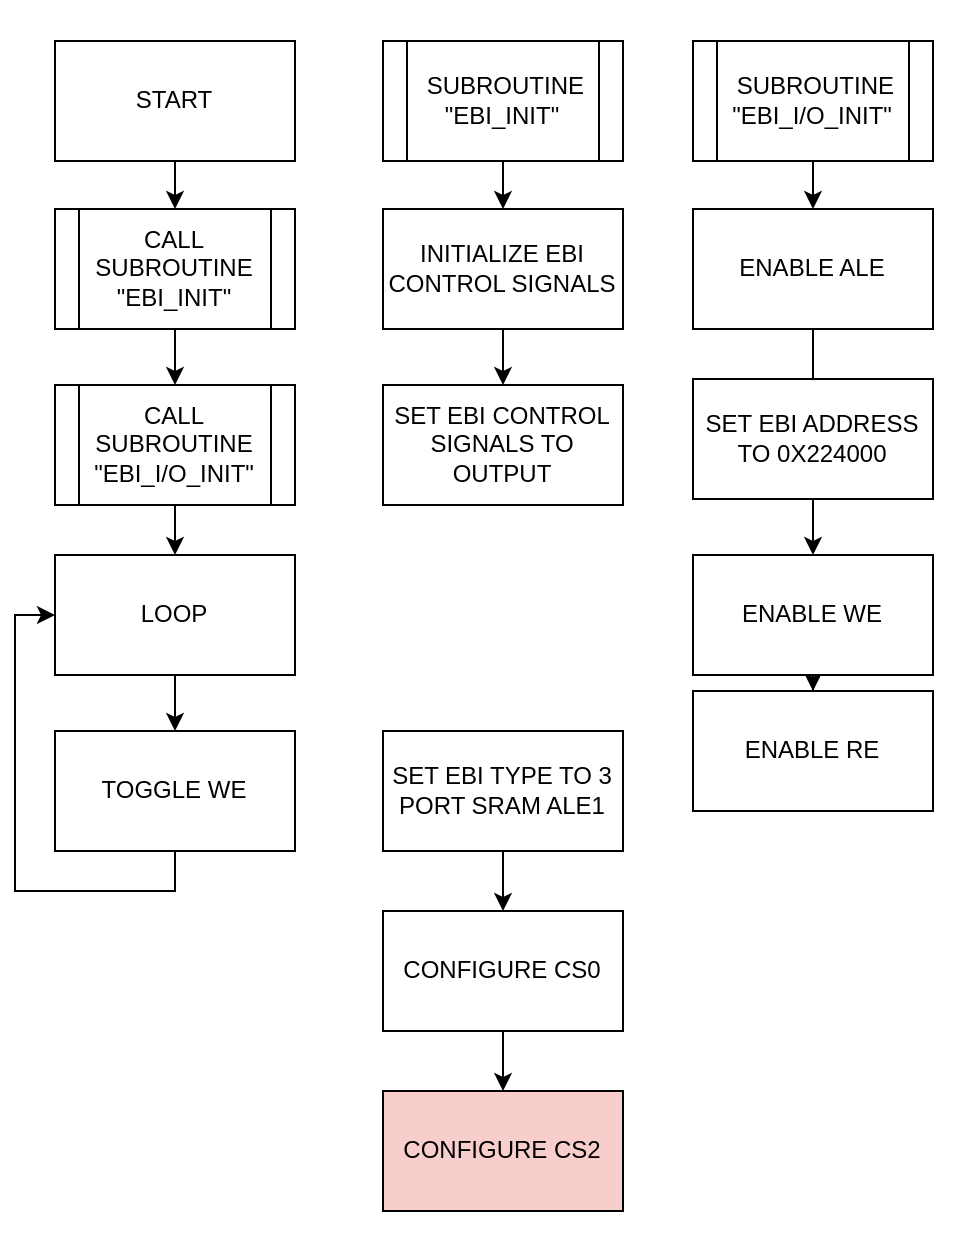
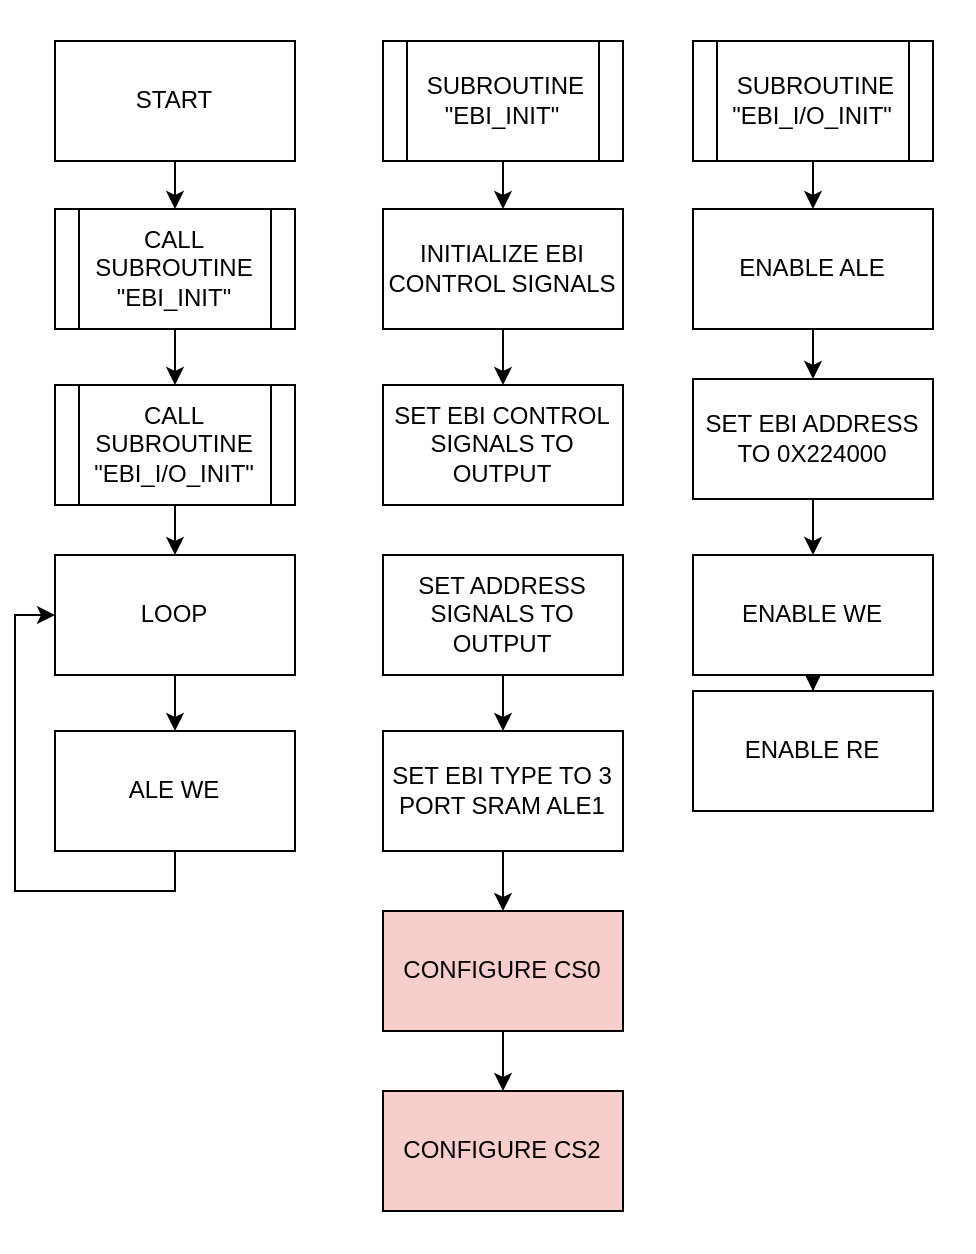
  <mxCell id="0" />
  <mxCell id="1" parent="0" />
  <mxCell id="2" value="" style="edgeStyle=orthogonalEdgeStyle;rounded=0;orthogonalLoop=1;jettySize=auto;html=1;" edge="1" parent="1" source="3" target="5"><mxGeometry relative="1" as="geometry" /></mxCell>
  <mxCell id="3" value="START" style="rounded=0;whiteSpace=wrap;html=1;" vertex="1" parent="1"><mxGeometry x="20" y="20" width="120" height="60" as="geometry" /></mxCell>
  <mxCell id="4" value="" style="edgeStyle=orthogonalEdgeStyle;rounded=0;orthogonalLoop=1;jettySize=auto;html=1;" edge="1" parent="1" source="5" target="27"><mxGeometry relative="1" as="geometry" /></mxCell>
  <mxCell id="5" value="CALL SUBROUTINE &quot;EBI_INIT&quot;" style="shape=process;whiteSpace=wrap;html=1;backgroundOutline=1;rounded=0;" vertex="1" parent="1"><mxGeometry x="20" y="104" width="120" height="60" as="geometry" /></mxCell>
  <mxCell id="6" value="" style="edgeStyle=orthogonalEdgeStyle;rounded=0;orthogonalLoop=1;jettySize=auto;html=1;" edge="1" parent="1" source="7" target="9"><mxGeometry relative="1" as="geometry" /></mxCell>
  <mxCell id="7" value="&amp;nbsp;SUBROUTINE &quot;EBI_INIT&quot;" style="shape=process;whiteSpace=wrap;html=1;backgroundOutline=1;rounded=0;" vertex="1" parent="1"><mxGeometry x="184" y="20" width="120" height="60" as="geometry" /></mxCell>
  <mxCell id="8" value="" style="edgeStyle=orthogonalEdgeStyle;rounded=0;orthogonalLoop=1;jettySize=auto;html=1;" edge="1" parent="1" source="9" target="10"><mxGeometry relative="1" as="geometry" /></mxCell>
  <mxCell id="9" value="INITIALIZE EBI CONTROL SIGNALS" style="whiteSpace=wrap;html=1;rounded=0;" vertex="1" parent="1"><mxGeometry x="184" y="104" width="120" height="60" as="geometry" /></mxCell>
  <mxCell id="10" value="SET EBI CONTROL SIGNALS TO OUTPUT" style="whiteSpace=wrap;html=1;rounded=0;" vertex="1" parent="1"><mxGeometry x="184" y="192" width="120" height="60" as="geometry" /></mxCell>
+ <mxCell id="11" value="" style="edgeStyle=orthogonalEdgeStyle;rounded=0;orthogonalLoop=1;jettySize=auto;html=1;" edge="1" parent="1" source="12" target="14"><mxGeometry relative="1" as="geometry" /></mxCell>
+ <mxCell id="12" value="SET ADDRESS SIGNALS TO OUTPUT" style="whiteSpace=wrap;html=1;rounded=0;" vertex="1" parent="1"><mxGeometry x="184" y="277" width="120" height="60" as="geometry" /></mxCell>
  <mxCell id="13" value="" style="edgeStyle=orthogonalEdgeStyle;rounded=0;orthogonalLoop=1;jettySize=auto;html=1;" edge="1" parent="1" source="14" target="16"><mxGeometry relative="1" as="geometry" /></mxCell>
  <mxCell id="14" value="SET EBI TYPE TO 3 PORT SRAM ALE1" style="whiteSpace=wrap;html=1;rounded=0;" vertex="1" parent="1"><mxGeometry x="184" y="365" width="120" height="60" as="geometry" /></mxCell>
  <mxCell id="15" value="" style="edgeStyle=orthogonalEdgeStyle;rounded=0;orthogonalLoop=1;jettySize=auto;html=1;" edge="1" parent="1" source="16" target="17"><mxGeometry relative="1" as="geometry" /></mxCell>
- <mxCell id="16" value="CONFIGURE CS0" style="whiteSpace=wrap;html=1;rounded=0;" vertex="1" parent="1"><mxGeometry x="184" y="455" width="120" height="60" as="geometry" /></mxCell>
+ <mxCell id="16" value="CONFIGURE CS0" style="whiteSpace=wrap;html=1;rounded=0;fillColor=#f8cecc;" vertex="1" parent="1"><mxGeometry x="184" y="455" width="120" height="60" as="geometry" /></mxCell>
  <mxCell id="17" value="CONFIGURE CS2" style="whiteSpace=wrap;html=1;rounded=0;fillColor=#f8cecc;" vertex="1" parent="1"><mxGeometry x="184" y="545" width="120" height="60" as="geometry" /></mxCell>
  <mxCell id="18" value="" style="edgeStyle=orthogonalEdgeStyle;rounded=0;orthogonalLoop=1;jettySize=auto;html=1;" edge="1" parent="1" source="19" target="32"><mxGeometry relative="1" as="geometry" /></mxCell>
  <mxCell id="19" value="LOOP" style="whiteSpace=wrap;html=1;rounded=0;" vertex="1" parent="1"><mxGeometry x="20" y="277" width="120" height="60" as="geometry" /></mxCell>
  <mxCell id="20" style="edgeStyle=orthogonalEdgeStyle;rounded=0;orthogonalLoop=1;jettySize=auto;html=1;exitX=0.5;exitY=1;exitDx=0;exitDy=0;entryX=0.5;entryY=0;entryDx=0;entryDy=0;" edge="1" parent="1" source="21" target="23"><mxGeometry relative="1" as="geometry" /></mxCell>
  <mxCell id="21" value="&amp;nbsp;SUBROUTINE &quot;EBI_I/O_INIT&quot;" style="shape=process;whiteSpace=wrap;html=1;backgroundOutline=1;rounded=0;" vertex="1" parent="1"><mxGeometry x="339" y="20" width="120" height="60" as="geometry" /></mxCell>
- <mxCell id="22" style="edgeStyle=orthogonalEdgeStyle;rounded=0;orthogonalLoop=1;jettySize=auto;html=1;exitX=0.5;exitY=1;exitDx=0;exitDy=0;entryX=0.5;entryY=0;entryDx=0;entryDy=0;endArrow=none;" edge="1" parent="1" source="23" target="25"><mxGeometry relative="1" as="geometry" /></mxCell>
+ <mxCell id="22" style="edgeStyle=orthogonalEdgeStyle;rounded=0;orthogonalLoop=1;jettySize=auto;html=1;exitX=0.5;exitY=1;exitDx=0;exitDy=0;entryX=0.5;entryY=0;entryDx=0;entryDy=0;" edge="1" parent="1" source="23" target="25"><mxGeometry relative="1" as="geometry" /></mxCell>
  <mxCell id="23" value="ENABLE ALE" style="whiteSpace=wrap;html=1;rounded=0;" vertex="1" parent="1"><mxGeometry x="339" y="104" width="120" height="60" as="geometry" /></mxCell>
  <mxCell id="24" value="" style="edgeStyle=orthogonalEdgeStyle;rounded=0;orthogonalLoop=1;jettySize=auto;html=1;" edge="1" parent="1" source="25" target="29"><mxGeometry relative="1" as="geometry" /></mxCell>
  <mxCell id="25" value="SET EBI ADDRESS TO 0X224000" style="whiteSpace=wrap;html=1;rounded=0;" vertex="1" parent="1"><mxGeometry x="339" y="189" width="120" height="60" as="geometry" /></mxCell>
  <mxCell id="26" style="edgeStyle=orthogonalEdgeStyle;rounded=0;orthogonalLoop=1;jettySize=auto;html=1;exitX=0.5;exitY=1;exitDx=0;exitDy=0;entryX=0.5;entryY=0;entryDx=0;entryDy=0;" edge="1" parent="1" source="27" target="19"><mxGeometry relative="1" as="geometry" /></mxCell>
  <mxCell id="27" value="CALL SUBROUTINE &quot;EBI_I/O_INIT&quot;" style="shape=process;whiteSpace=wrap;html=1;backgroundOutline=1;rounded=0;" vertex="1" parent="1"><mxGeometry x="20" y="192" width="120" height="60" as="geometry" /></mxCell>
  <mxCell id="28" value="" style="edgeStyle=orthogonalEdgeStyle;rounded=0;orthogonalLoop=1;jettySize=auto;html=1;" edge="1" parent="1" source="29" target="30"><mxGeometry relative="1" as="geometry" /></mxCell>
  <mxCell id="29" value="ENABLE WE" style="whiteSpace=wrap;html=1;rounded=0;" vertex="1" parent="1"><mxGeometry x="339" y="277" width="120" height="60" as="geometry" /></mxCell>
  <mxCell id="30" value="ENABLE RE" style="whiteSpace=wrap;html=1;rounded=0;" vertex="1" parent="1"><mxGeometry x="339" y="345" width="120" height="60" as="geometry" /></mxCell>
  <mxCell id="31" style="edgeStyle=orthogonalEdgeStyle;rounded=0;orthogonalLoop=1;jettySize=auto;html=1;exitX=0.5;exitY=1;exitDx=0;exitDy=0;entryX=0;entryY=0.5;entryDx=0;entryDy=0;" edge="1" parent="1" source="32" target="19"><mxGeometry relative="1" as="geometry" /></mxCell>
- <mxCell id="32" value="TOGGLE WE" style="whiteSpace=wrap;html=1;rounded=0;" vertex="1" parent="1"><mxGeometry x="20" y="365" width="120" height="60" as="geometry" /></mxCell>
+ <mxCell id="32" value="ALE WE" style="whiteSpace=wrap;html=1;rounded=0;" vertex="1" parent="1"><mxGeometry x="20" y="365" width="120" height="60" as="geometry" /></mxCell>
